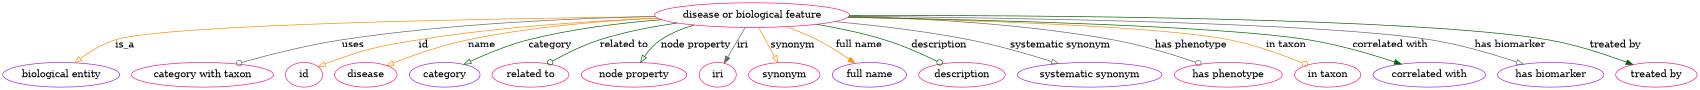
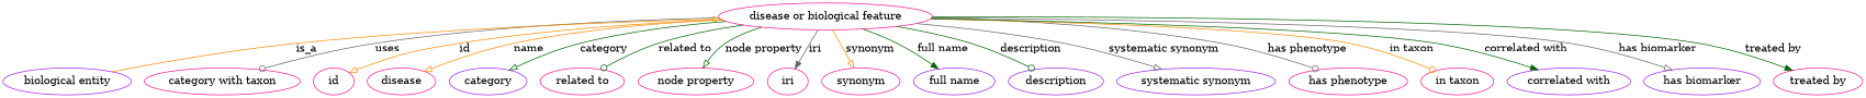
  digraph {
    node [color=deeppink]
    edge [arrowhead=onormal color=darkorange style=solid]
    n1 [height=0.5 label="disease or biological feature" width=3.1523]
    "biological entity" [color=purple height=0.5 width=1.884]
    n3 [height=0.5 label="category with taxon" width=1.891]
    id [height=0.5 width=0.75]
    n5 [height=0.5 label=disease width=0.75]
    category [color=purple height=0.5 width=0.75]
    "related to" [height=0.5 width=0.75]
    "node property" [height=0.5 width=0.75]
    iri [height=0.5 width=0.75]
    synonym [height=0.5 width=0.75]
    "full name" [color=purple height=0.5 width=0.75]
-   description [height=0.5 width=0.75]
+   description [color=purple height=0.5 width=0.75]
    "systematic synonym" [color=purple height=0.5 width=0.75]
    "has phenotype" [height=0.5 width=0.75]
    "in taxon" [height=0.5 width=0.75]
    "correlated with" [color=purple height=0.5 width=0.75]
    "has biomarker" [color=purple height=0.5 width=0.75]
    "treated by" [height=0.5 width=0.75]
-   n1 -> "biological entity" [label=is_a style=""]
+   "biological entity" -> n1 [label=is_a style=""]
    n1 -> n3 [arrowhead=odot color=gray40 label=uses style=""]
    n1 -> id [label=id]
    n1 -> n5 [label=name]
    n1 -> category [color=darkgreen label=category]
    n1 -> "related to" [arrowhead=odot color=darkgreen label="related to"]
    n1 -> "node property" [color=darkgreen label="node property"]
    n1 -> iri [arrowhead=normal color=gray40 label=iri]
    n1 -> synonym [label=synonym]
-   n1 -> "full name" [arrowhead=normal label="full name"]
+   n1 -> "full name" [arrowhead=normal color=darkgreen label="full name"]
    n1 -> description [arrowhead=odot color=darkgreen label=description]
    n1 -> "systematic synonym" [color=gray40 label="systematic synonym"]
    n1 -> "has phenotype" [arrowhead=odot color=gray40 label="has phenotype"]
    n1 -> "in taxon" [arrowhead=odot label="in taxon"]
    n1 -> "correlated with" [arrowhead=normal color=darkgreen label="correlated with"]
    n1 -> "has biomarker" [color=gray40 label="has biomarker"]
    n1 -> "treated by" [arrowhead=normal color=darkgreen label="treated by"]
  }
